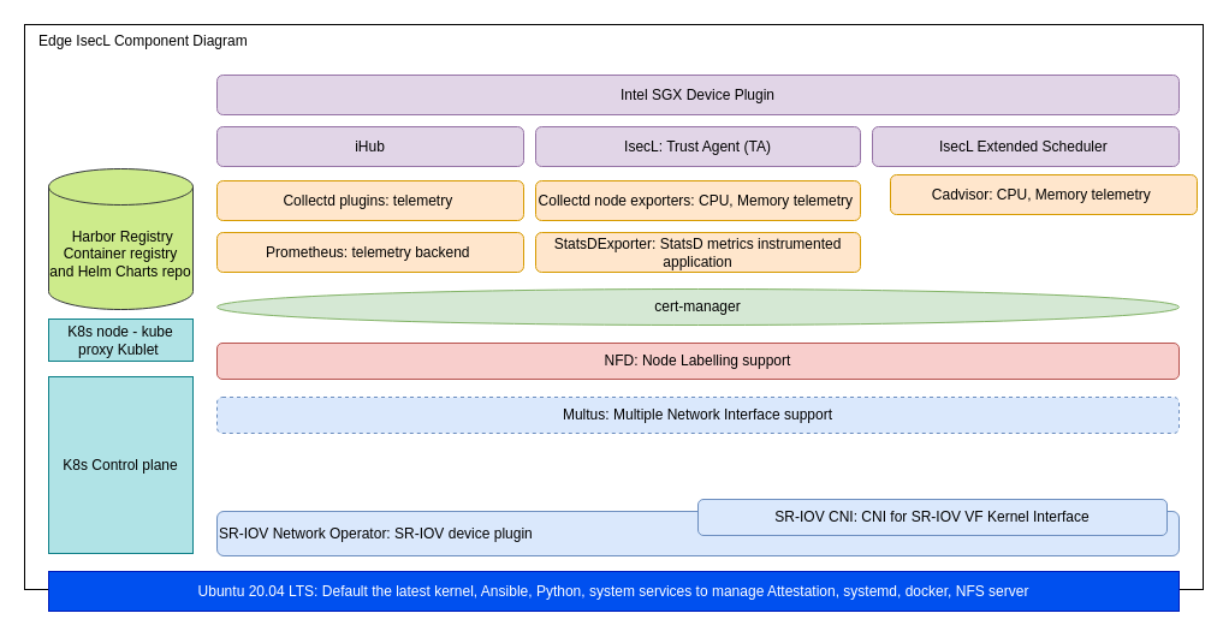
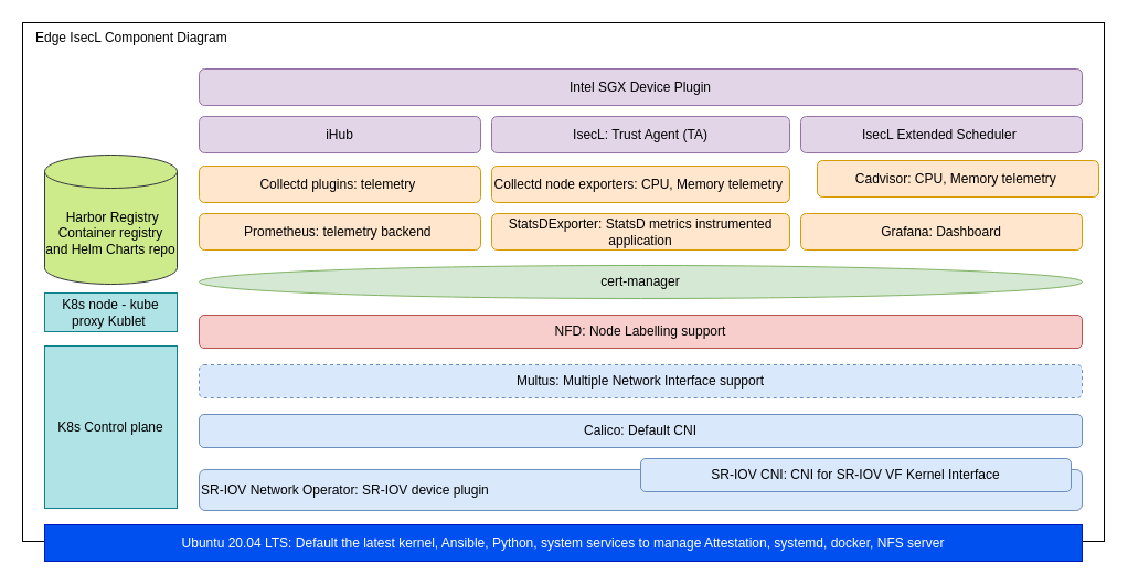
  <mxCell id="0" />
  <mxCell id="1" parent="0" />
  <mxCell id="2" value="&amp;nbsp; &amp;nbsp;Edge IsecL Component Diagram" style="rounded=0;whiteSpace=wrap;html=1;align=left;verticalAlign=top;" parent="1" vertex="1"><mxGeometry x="20" y="20" width="980" height="470" as="geometry" /></mxCell>
  <mxCell id="3" value="&amp;nbsp;Harbor Registry&lt;br&gt;Container registry and Helm Charts repo" style="shape=cylinder3;whiteSpace=wrap;html=1;boundedLbl=1;backgroundOutline=1;size=15;align=center;fillColor=#cdeb8b;strokeColor=#36393d;" parent="1" vertex="1"><mxGeometry x="40" y="140" width="120" height="117" as="geometry" /></mxCell>
  <mxCell id="4" value="Ubuntu 20.04 LTS: Default the latest kernel, Ansible, Python, system services to manage Attestation, systemd, docker, NFS server" style="rounded=0;whiteSpace=wrap;html=1;align=center;fillColor=#0050ef;strokeColor=#001DBC;fontColor=#ffffff;" parent="1" vertex="1"><mxGeometry x="40" y="475" width="940" height="33" as="geometry" /></mxCell>
  <mxCell id="5" value="SR-IOV Network Operator: SR-IOV device plugin" style="rounded=1;whiteSpace=wrap;html=1;align=left;fillColor=#dae8fc;strokeColor=#6c8ebf;" parent="1" vertex="1"><mxGeometry x="180" y="425" width="800" height="37" as="geometry" /></mxCell>
  <mxCell id="6" value="NFD: Node Labelling support" style="rounded=1;whiteSpace=wrap;html=1;align=center;fillColor=#f8cecc;strokeColor=#b85450;" parent="1" vertex="1"><mxGeometry x="180" y="285" width="800" height="30" as="geometry" /></mxCell>
+ <mxCell id="7" value="Calico: Default CNI" style="rounded=1;whiteSpace=wrap;html=1;align=center;fillColor=#dae8fc;strokeColor=#6c8ebf;" parent="1" vertex="1"><mxGeometry x="180" y="375" width="800" height="30" as="geometry" /></mxCell>
  <mxCell id="8" value="Multus: Multiple Network Interface support" style="rounded=1;whiteSpace=wrap;html=1;align=center;fillColor=#dae8fc;strokeColor=#6c8ebf;dashed=1;" parent="1" vertex="1"><mxGeometry x="180" y="330" width="800" height="30" as="geometry" /></mxCell>
  <mxCell id="9" value="Collectd plugins: telemetry&amp;nbsp;" style="rounded=1;whiteSpace=wrap;html=1;align=center;fillColor=#ffe6cc;strokeColor=#d79b00;" parent="1" vertex="1"><mxGeometry x="180" y="150" width="255" height="33" as="geometry" /></mxCell>
  <mxCell id="10" value="SR-IOV CNI: CNI for SR-IOV VF Kernel Interface" style="rounded=1;whiteSpace=wrap;html=1;align=center;fillColor=#dae8fc;strokeColor=#6c8ebf;" parent="1" vertex="1"><mxGeometry x="580" y="415" width="390" height="30" as="geometry" /></mxCell>
  <mxCell id="11" value="Collectd node exporters: CPU, Memory telemetry&amp;nbsp;" style="rounded=1;whiteSpace=wrap;html=1;align=center;fillColor=#ffe6cc;strokeColor=#d79b00;" parent="1" vertex="1"><mxGeometry x="445" y="150" width="270" height="33" as="geometry" /></mxCell>
  <mxCell id="12" value="Cadvisor: CPU, Memory telemetry&amp;nbsp;" style="rounded=1;whiteSpace=wrap;html=1;align=center;fillColor=#ffe6cc;strokeColor=#d79b00;" parent="1" vertex="1"><mxGeometry x="740" y="145" width="255" height="33" as="geometry" /></mxCell>
  <mxCell id="13" value="Prometheus: telemetry backend&amp;nbsp;" style="rounded=1;whiteSpace=wrap;html=1;align=center;fillColor=#ffe6cc;strokeColor=#d79b00;" parent="1" vertex="1"><mxGeometry x="180" y="193" width="255" height="33" as="geometry" /></mxCell>
  <mxCell id="14" value="K8s Control plane&lt;br&gt;" style="rounded=0;whiteSpace=wrap;html=1;align=center;fillColor=#b0e3e6;strokeColor=#0e8088;" parent="1" vertex="1"><mxGeometry x="40" y="313" width="120" height="147" as="geometry" /></mxCell>
  <mxCell id="15" value="K8s node - kube proxy Kublet&amp;nbsp;" style="rounded=0;whiteSpace=wrap;html=1;align=center;fillColor=#b0e3e6;strokeColor=#0e8088;" parent="1" vertex="1"><mxGeometry x="40" y="265" width="120" height="35" as="geometry" /></mxCell>
  <mxCell id="16" value="StatsDExporter: StatsD metrics instrumented application" style="rounded=1;whiteSpace=wrap;html=1;align=center;fillColor=#ffe6cc;strokeColor=#d79b00;" parent="1" vertex="1"><mxGeometry x="445" y="193" width="270" height="33" as="geometry" /></mxCell>
+ <mxCell id="17" value="Grafana: Dashboard" style="rounded=1;whiteSpace=wrap;html=1;align=center;fillColor=#ffe6cc;strokeColor=#d79b00;" parent="1" vertex="1"><mxGeometry x="725" y="193" width="255" height="33" as="geometry" /></mxCell>
  <mxCell id="18" value="IsecL Extended Scheduler&amp;nbsp;" style="rounded=1;whiteSpace=wrap;html=1;align=center;fillColor=#e1d5e7;strokeColor=#9673a6;" parent="1" vertex="1"><mxGeometry x="725" y="105" width="255" height="33" as="geometry" /></mxCell>
  <mxCell id="19" value="IsecL: Trust Agent (TA)" style="rounded=1;whiteSpace=wrap;html=1;align=center;fillColor=#e1d5e7;strokeColor=#9673a6;" parent="1" vertex="1"><mxGeometry x="445" y="105" width="270" height="33" as="geometry" /></mxCell>
  <mxCell id="20" value="iHub" style="rounded=1;whiteSpace=wrap;html=1;align=center;fillColor=#e1d5e7;strokeColor=#9673a6;" parent="1" vertex="1"><mxGeometry x="180" y="105" width="255" height="33" as="geometry" /></mxCell>
  <mxCell id="21" value="Intel SGX Device Plugin" style="rounded=1;whiteSpace=wrap;html=1;align=center;fillColor=#e1d5e7;strokeColor=#9673a6;" parent="1" vertex="1"><mxGeometry x="180" y="62" width="800" height="33" as="geometry" /></mxCell>
  <mxCell id="22" value="cert-manager" style="ellipse;whiteSpace=wrap;html=1;align=center;fillColor=#d5e8d4;strokeColor=#82b366;" parent="1" vertex="1"><mxGeometry x="180" y="240" width="800" height="30" as="geometry" /></mxCell>
